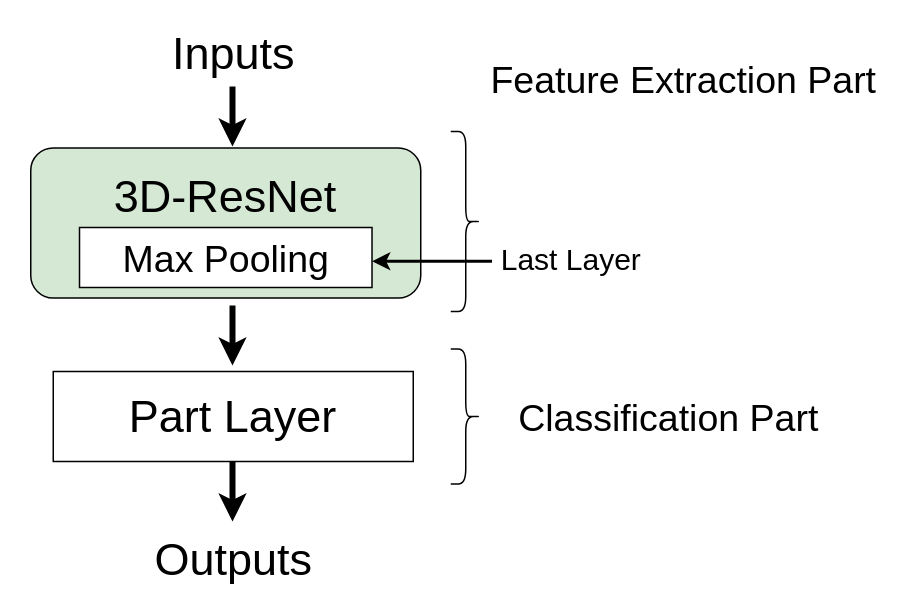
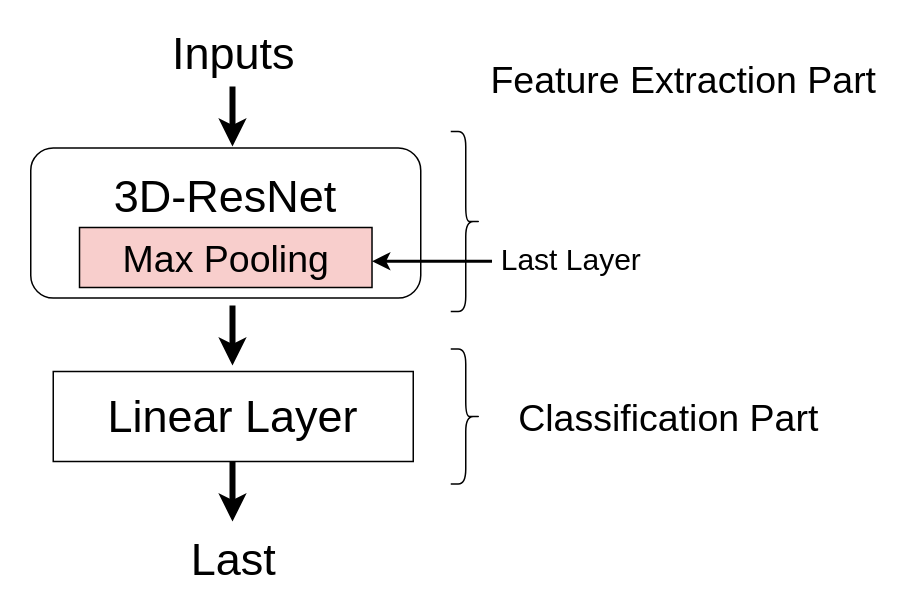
  <mxCell id="0" />
  <mxCell id="1" parent="0" />
  <mxCell id="2" value="&lt;font style=&quot;font-size: 30px&quot;&gt;Inputs&lt;br&gt;&lt;/font&gt;" style="text;html=1;align=center;verticalAlign=middle;resizable=0;points=[];autosize=1;" parent="1" vertex="1"><mxGeometry x="105" y="20" width="100" height="30" as="geometry" /></mxCell>
  <mxCell id="3" value="" style="endArrow=classic;html=1;strokeWidth=4;" parent="1" edge="1"><mxGeometry width="50" height="50" relative="1" as="geometry"><mxPoint x="154.5" y="57" as="sourcePoint" /><mxPoint x="154.5" y="97" as="targetPoint" /></mxGeometry></mxCell>
  <mxCell id="4" value="" style="endArrow=classic;html=1;strokeWidth=4;" parent="1" edge="1"><mxGeometry width="50" height="50" relative="1" as="geometry"><mxPoint x="154.5" y="203" as="sourcePoint" /><mxPoint x="154.5" y="243" as="targetPoint" /></mxGeometry></mxCell>
- <mxCell id="5" value="&lt;font style=&quot;font-size: 30px&quot;&gt;Part Layer&lt;/font&gt;" style="rounded=0;whiteSpace=wrap;html=1;" parent="1" vertex="1"><mxGeometry x="35" y="247" width="240" height="60" as="geometry" /></mxCell>
+ <mxCell id="5" value="&lt;font style=&quot;font-size: 30px&quot;&gt;Linear Layer&lt;/font&gt;" style="rounded=0;whiteSpace=wrap;html=1;" parent="1" vertex="1"><mxGeometry x="35" y="247" width="240" height="60" as="geometry" /></mxCell>
  <mxCell id="6" value="" style="shape=curlyBracket;whiteSpace=wrap;html=1;rounded=1;rotation=-180;" parent="1" vertex="1"><mxGeometry x="300" y="87" width="20" height="120" as="geometry" /></mxCell>
  <mxCell id="7" value="&lt;font style=&quot;font-size: 25px&quot;&gt;Feature Extraction Part&lt;/font&gt;" style="text;html=1;align=center;verticalAlign=middle;resizable=0;points=[];autosize=1;" parent="1" vertex="1"><mxGeometry x="320" y="42" width="270" height="20" as="geometry" /></mxCell>
  <mxCell id="8" value="" style="shape=curlyBracket;whiteSpace=wrap;html=1;rounded=1;rotation=-180;" parent="1" vertex="1"><mxGeometry x="300" y="232" width="20" height="90" as="geometry" /></mxCell>
  <mxCell id="9" value="&lt;font style=&quot;font-size: 25px&quot;&gt;Classification Part&lt;/font&gt;" style="text;html=1;align=center;verticalAlign=middle;resizable=0;points=[];autosize=1;" parent="1" vertex="1"><mxGeometry x="335" y="267" width="220" height="20" as="geometry" /></mxCell>
  <mxCell id="10" value="" style="endArrow=classic;html=1;strokeWidth=4;" parent="1" edge="1"><mxGeometry width="50" height="50" relative="1" as="geometry"><mxPoint x="154.5" y="307" as="sourcePoint" /><mxPoint x="154.5" y="347" as="targetPoint" /></mxGeometry></mxCell>
- <mxCell id="11" value="&lt;font style=&quot;font-size: 30px&quot;&gt;Outputs&lt;br&gt;&lt;/font&gt;" style="text;html=1;align=center;verticalAlign=middle;resizable=0;points=[];autosize=1;" parent="1" vertex="1"><mxGeometry x="95" y="357" width="120" height="30" as="geometry" /></mxCell>
- <mxCell id="12" value="&lt;font style=&quot;font-size: 30px&quot;&gt;3D-ResNet&lt;br&gt;&lt;br&gt;&lt;/font&gt;" style="rounded=1;whiteSpace=wrap;html=1;fillColor=#d5e8d4;" parent="1" vertex="1"><mxGeometry x="20" y="98" width="260" height="100" as="geometry" /></mxCell>
- <mxCell id="13" value="&lt;font style=&quot;font-size: 25px&quot;&gt;Max Pooling&lt;/font&gt;" style="rounded=0;whiteSpace=wrap;html=1;" parent="1" vertex="1"><mxGeometry x="52.51" y="151" width="195" height="40" as="geometry" /></mxCell>
+ <mxCell id="11" value="&lt;font style=&quot;font-size: 30px&quot;&gt;Last&lt;br&gt;&lt;/font&gt;" style="text;html=1;align=center;verticalAlign=middle;resizable=0;points=[];autosize=1;" parent="1" vertex="1"><mxGeometry x="95" y="357" width="120" height="30" as="geometry" /></mxCell>
+ <mxCell id="12" value="&lt;font style=&quot;font-size: 30px&quot;&gt;3D-ResNet&lt;br&gt;&lt;br&gt;&lt;/font&gt;" style="rounded=1;whiteSpace=wrap;html=1;" parent="1" vertex="1"><mxGeometry x="20" y="98" width="260" height="100" as="geometry" /></mxCell>
+ <mxCell id="13" value="&lt;font style=&quot;font-size: 25px&quot;&gt;Max Pooling&lt;/font&gt;" style="rounded=0;whiteSpace=wrap;html=1;fillColor=#f8cecc;" parent="1" vertex="1"><mxGeometry x="52.51" y="151" width="195" height="40" as="geometry" /></mxCell>
  <mxCell id="14" value="" style="endArrow=classic;html=1;strokeWidth=2;" parent="1" edge="1"><mxGeometry width="50" height="50" relative="1" as="geometry"><mxPoint x="327.51" y="173.5" as="sourcePoint" /><mxPoint x="247.51" y="173.5" as="targetPoint" /></mxGeometry></mxCell>
  <mxCell id="15" value="&lt;font style=&quot;font-size: 20px&quot;&gt;Last Layer&lt;/font&gt;" style="text;html=1;align=center;verticalAlign=middle;resizable=0;points=[];autosize=1;" parent="1" vertex="1"><mxGeometry x="325" y="162" width="110" height="20" as="geometry" /></mxCell>
